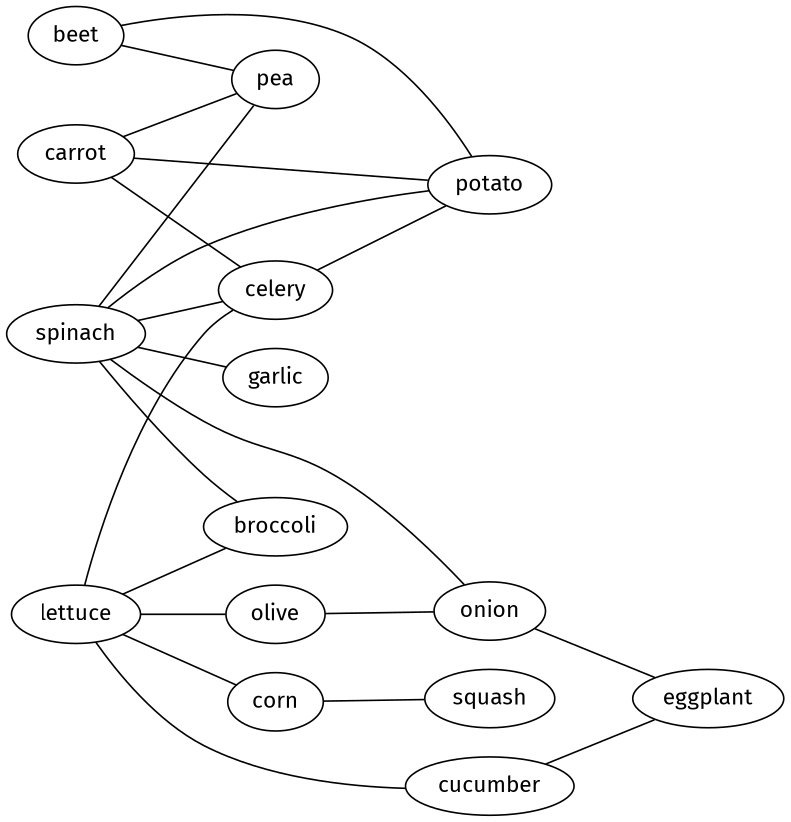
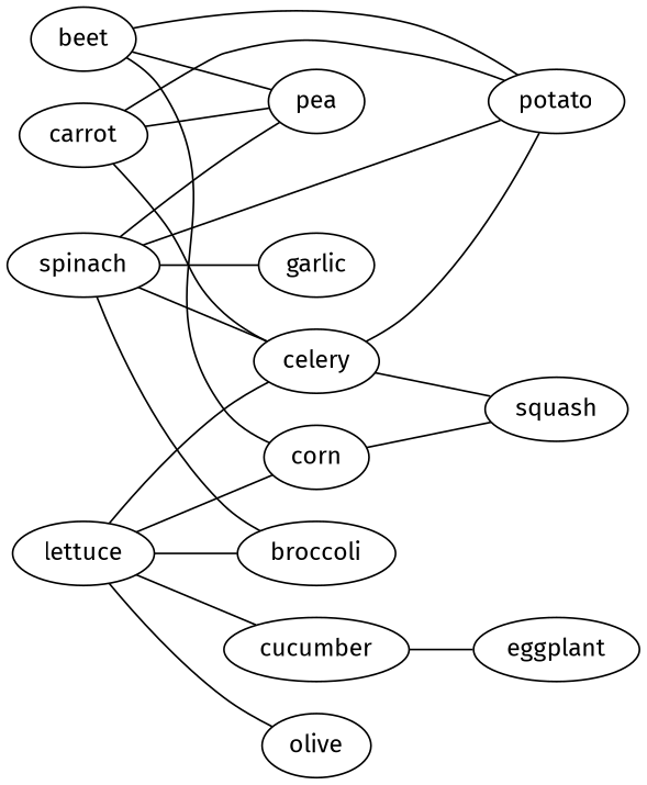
  strict graph {
    fontname="Fira Sans"
    rankdir=LR
    node [fontname="Fira Sans"]
    edge [fontname="Fira Sans" weight=1]
    lettuce
    celery
    corn
    cucumber
    olive
    broccoli
    potato
    squash
    eggplant
-   onion
    carrot
    pea
    spinach
    garlic
    beet
    lettuce -- celery
    lettuce -- corn
    lettuce -- cucumber
    lettuce -- olive
    lettuce -- broccoli
    celery -- potato
+   celery -- squash
    corn -- squash
    cucumber -- eggplant
-   olive -- onion
-   onion -- eggplant
    carrot -- celery
    carrot -- potato
    carrot -- pea
    spinach -- celery
    spinach -- broccoli
    spinach -- potato
-   spinach -- onion
    spinach -- pea
    spinach -- garlic
+   beet -- corn
    beet -- potato
    beet -- pea
  }
